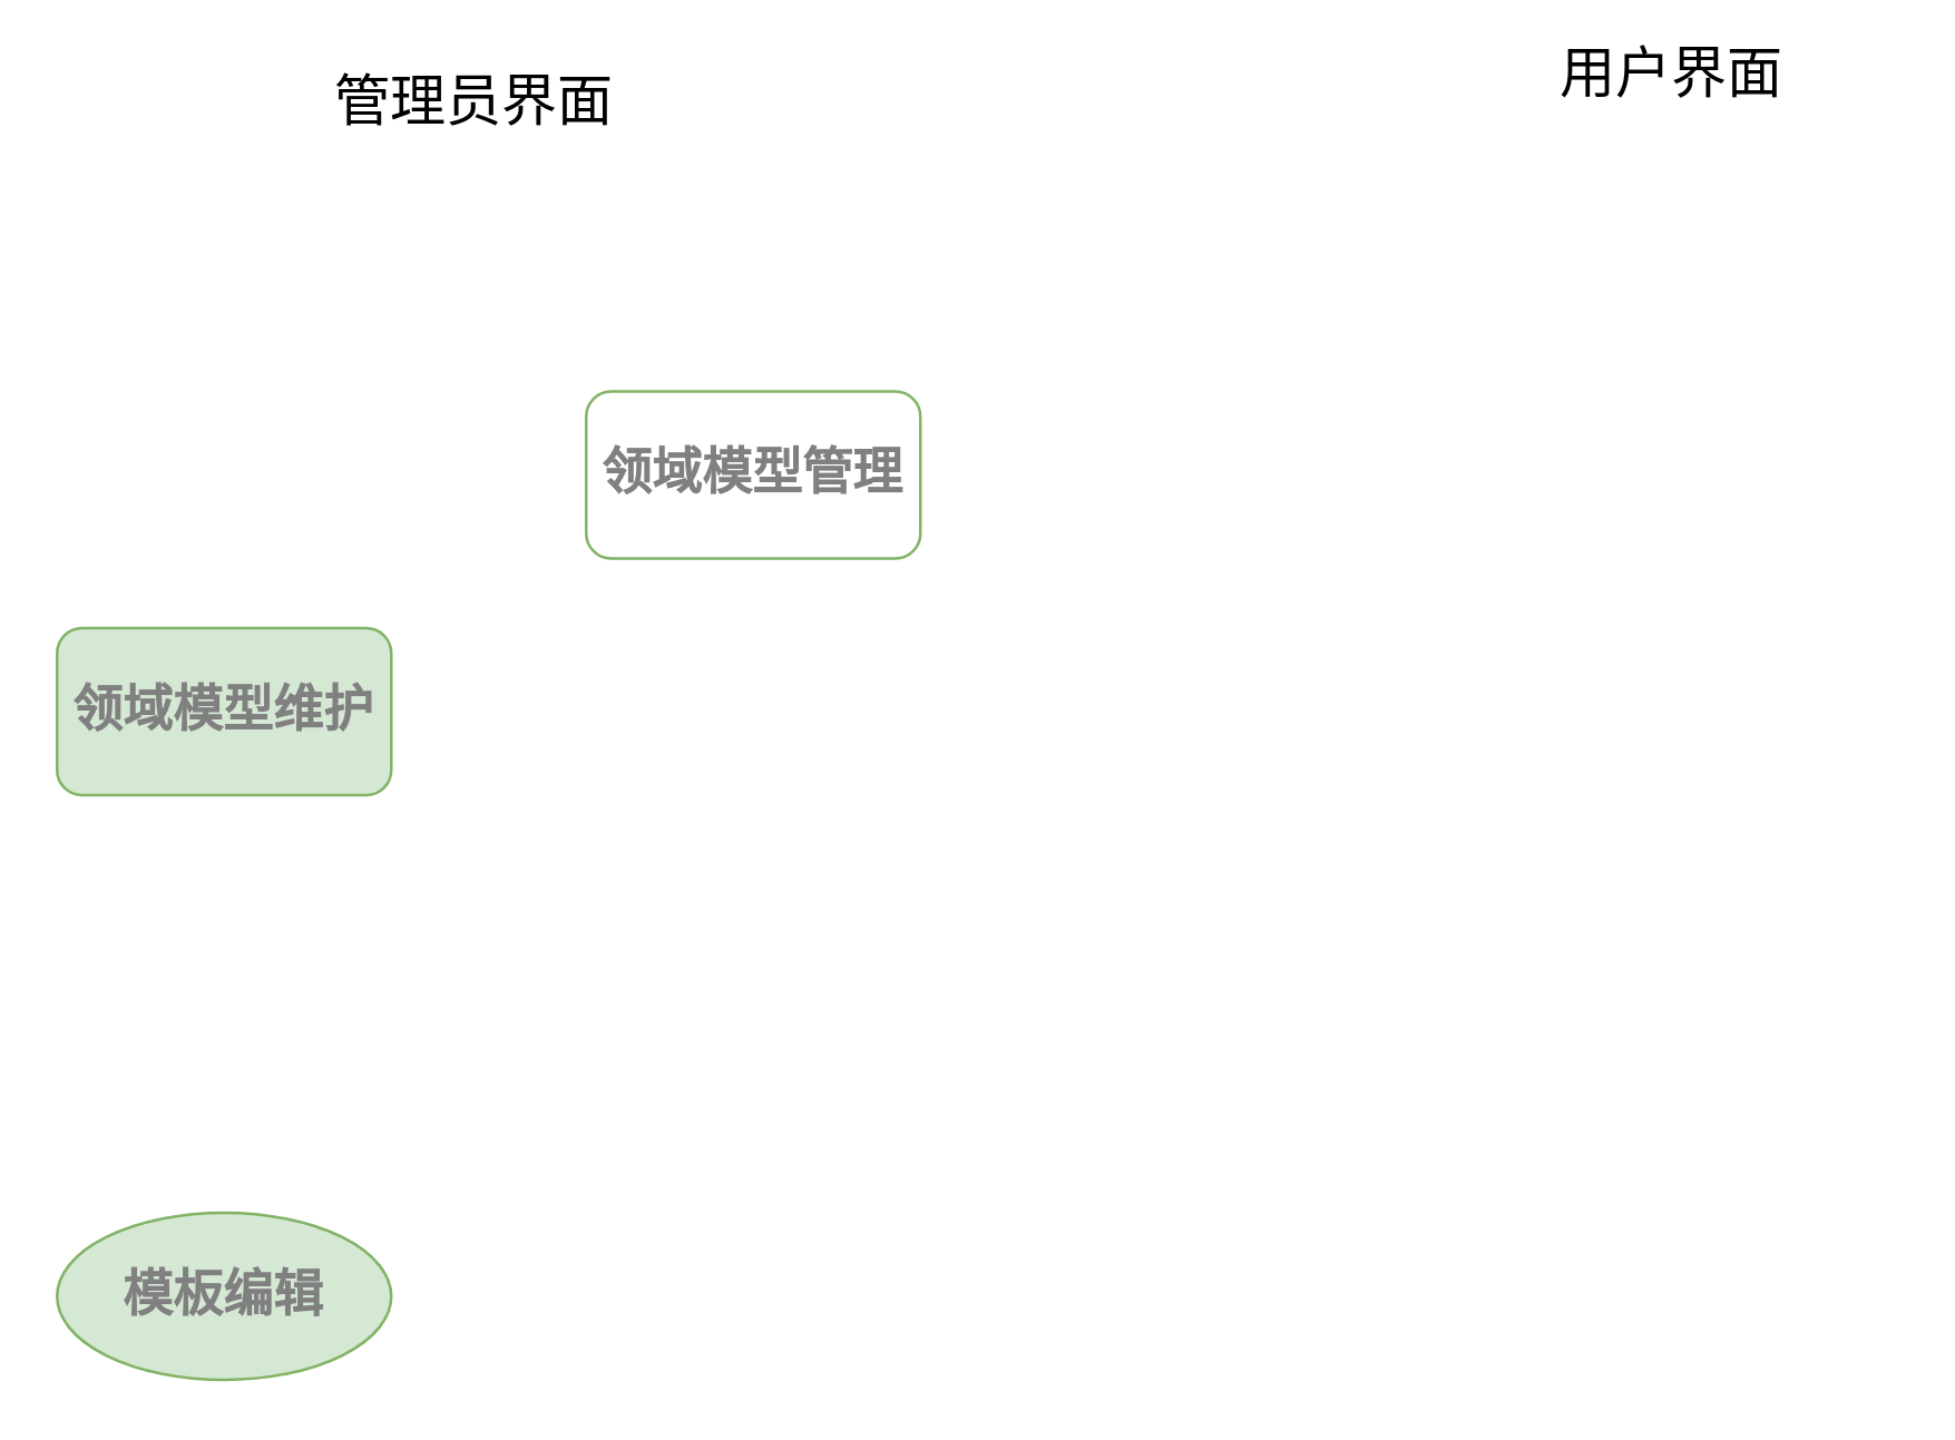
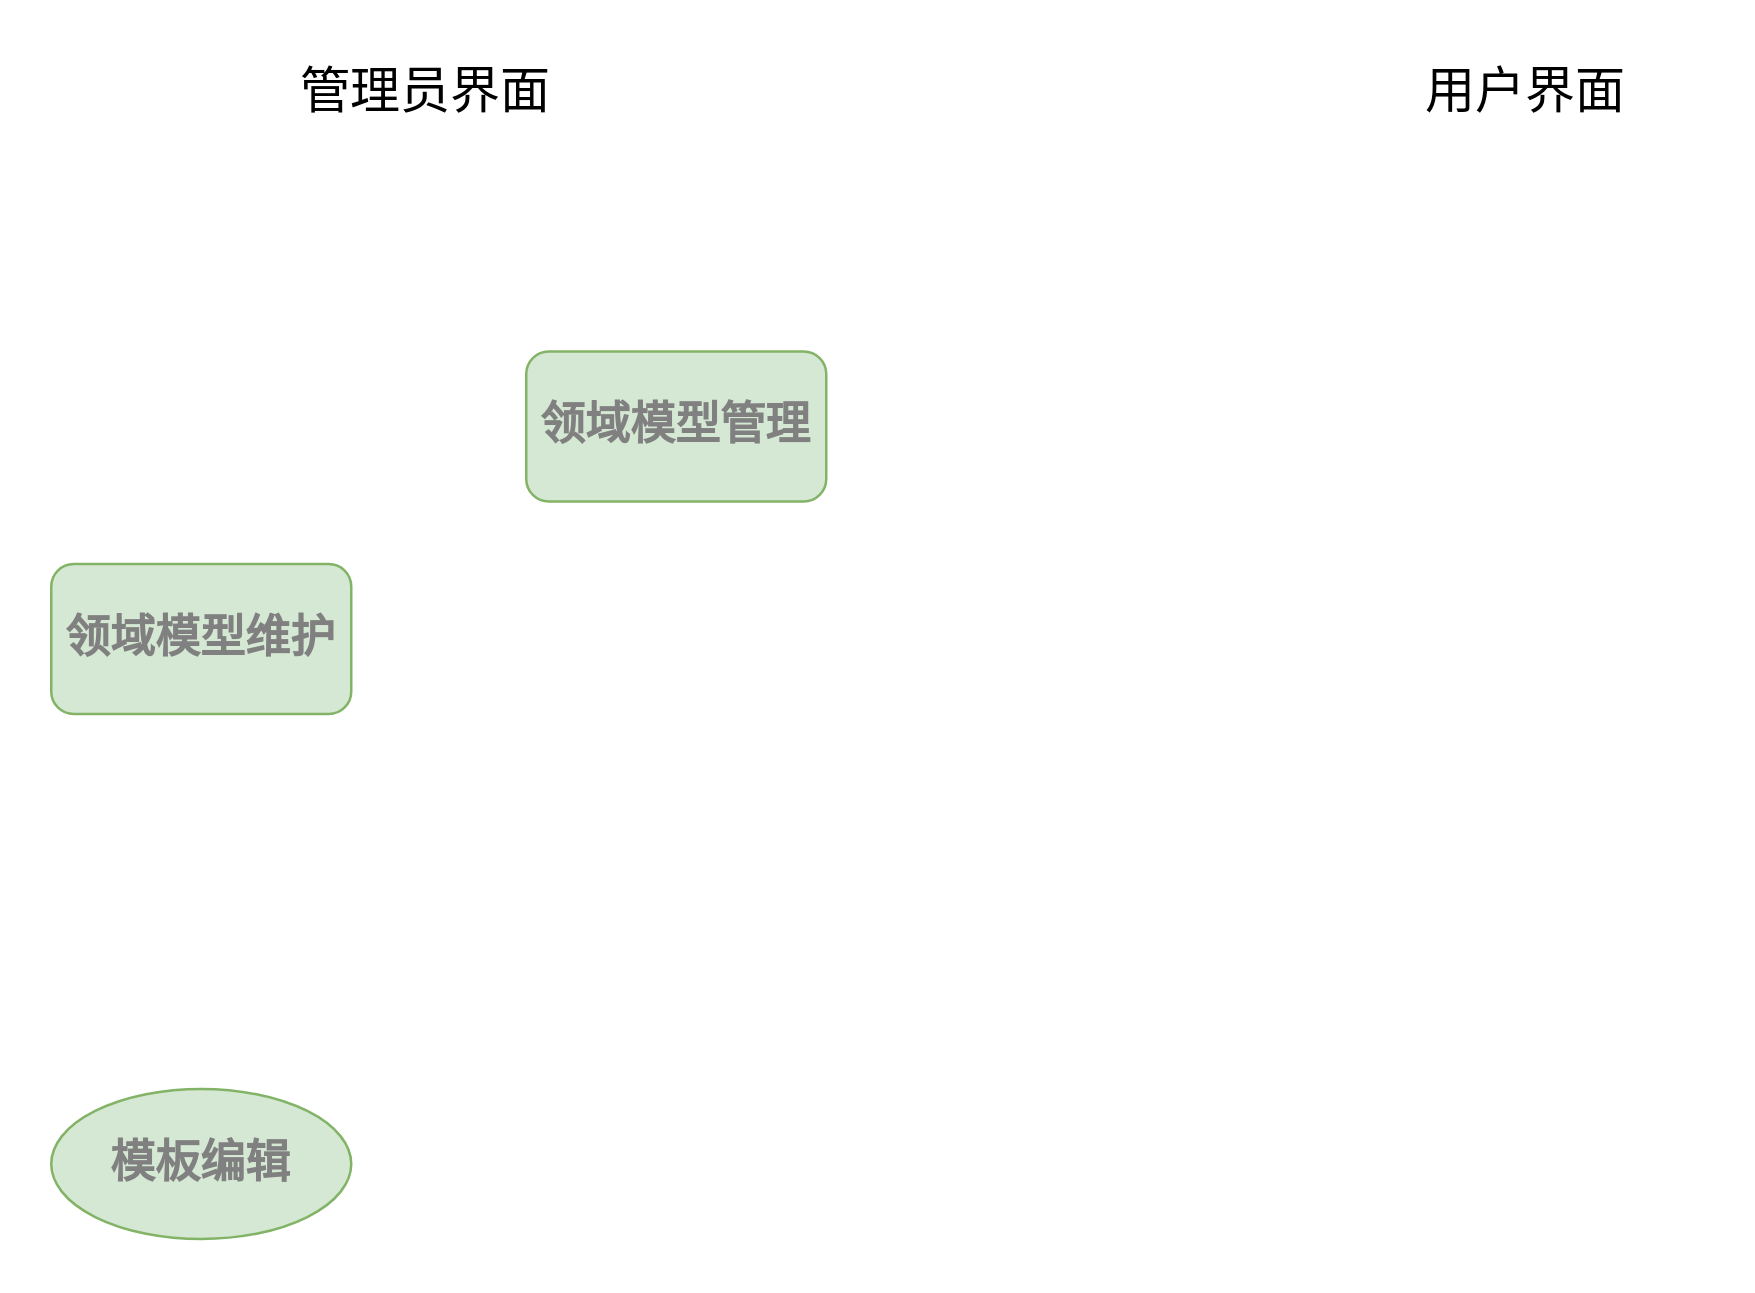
  <mxCell id="0" />
  <mxCell id="1" parent="0" />
  <mxCell id="2" value="&lt;b&gt;&lt;font style=&quot;font-size: 18px;&quot;&gt;领域模型维护&lt;/font&gt;&lt;/b&gt;" style="rounded=1;whiteSpace=wrap;html=1;fillColor=#d5e8d4;strokeColor=#82b366;fontColor=#808080;" vertex="1" parent="1"><mxGeometry x="20" y="225" width="120" height="60" as="geometry" /></mxCell>
  <mxCell id="3" value="&lt;b&gt;&lt;font style=&quot;font-size: 18px;&quot;&gt;模板编辑&lt;/font&gt;&lt;/b&gt;" style="ellipse;whiteSpace=wrap;html=1;fillColor=#d5e8d4;strokeColor=#82b366;fontColor=#808080;" vertex="1" parent="1"><mxGeometry x="20" y="435" width="120" height="60" as="geometry" /></mxCell>
- <mxCell id="4" value="&lt;b&gt;&lt;font style=&quot;font-size: 18px;&quot;&gt;领域模型管理&lt;/font&gt;&lt;/b&gt;" style="rounded=1;whiteSpace=wrap;html=1;fillColor=#ffffff;strokeColor=#82b366;fontColor=#808080;" vertex="1" parent="1"><mxGeometry x="210" y="140" width="120" height="60" as="geometry" /></mxCell>
+ <mxCell id="4" value="&lt;b&gt;&lt;font style=&quot;font-size: 18px;&quot;&gt;领域模型管理&lt;/font&gt;&lt;/b&gt;" style="rounded=1;whiteSpace=wrap;html=1;fillColor=#d5e8d4;strokeColor=#82b366;fontColor=#808080;" vertex="1" parent="1"><mxGeometry x="210" y="140" width="120" height="60" as="geometry" /></mxCell>
  <mxCell id="5" value="管理员界面" style="text;html=1;strokeColor=none;fillColor=none;align=center;verticalAlign=middle;whiteSpace=wrap;rounded=0;fontSize=20;" vertex="1" parent="1"><mxGeometry x="100" y="20" width="140" height="30" as="geometry" /></mxCell>
- <mxCell id="6" value="用户界面" style="text;html=1;strokeColor=none;fillColor=none;align=center;verticalAlign=middle;whiteSpace=wrap;rounded=0;fontSize=20;" vertex="1" parent="1"><mxGeometry x="530" y="10" width="140" height="30" as="geometry" /></mxCell>
+ <mxCell id="6" value="用户界面" style="text;html=1;strokeColor=none;fillColor=none;align=center;verticalAlign=middle;whiteSpace=wrap;rounded=0;fontSize=20;" vertex="1" parent="1"><mxGeometry x="540" y="20" width="140" height="30" as="geometry" /></mxCell>
